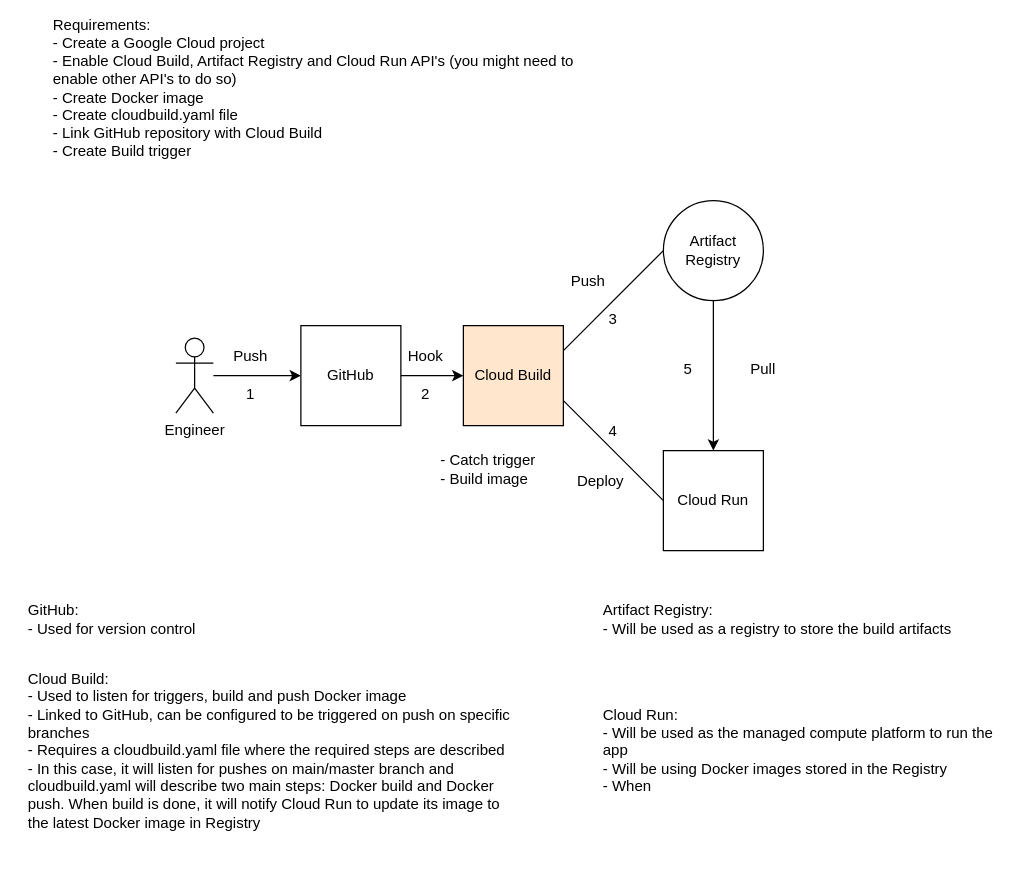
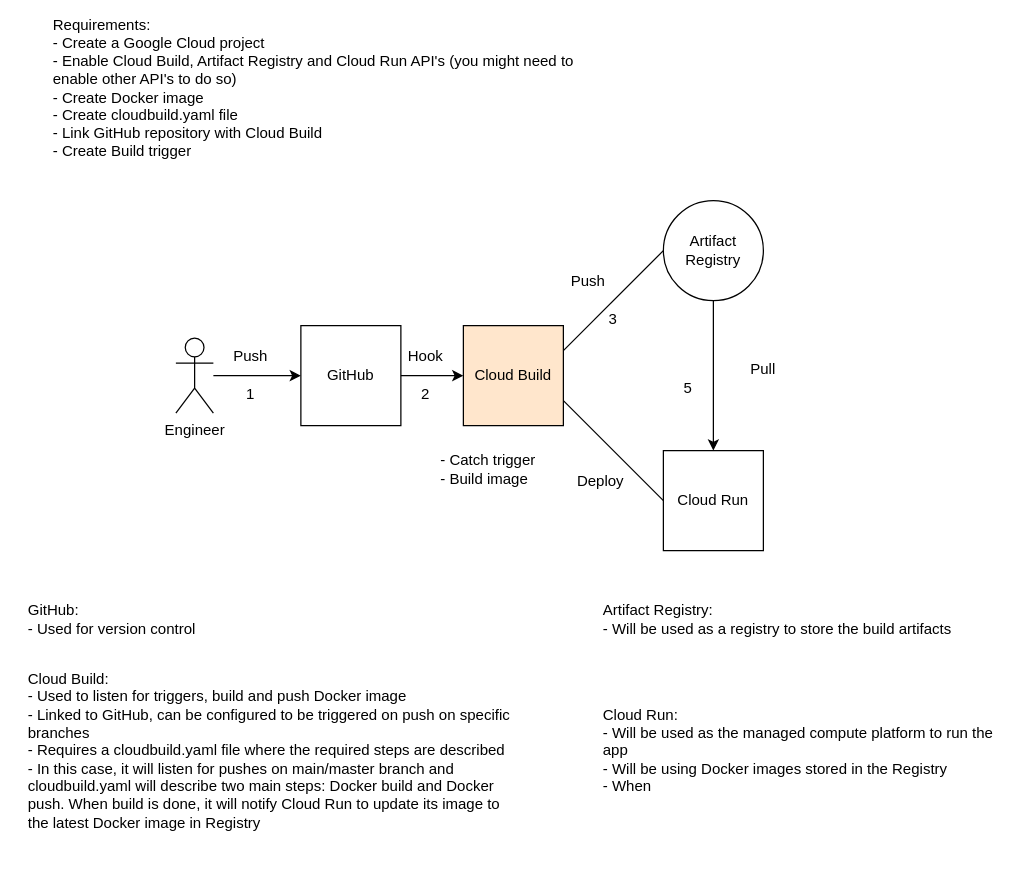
  <mxCell id="0" />
  <mxCell id="1" parent="0" />
  <mxCell id="2" value="GitHub" style="whiteSpace=wrap;html=1;aspect=fixed;" vertex="1" parent="1"><mxGeometry x="240" y="260" width="80" height="80" as="geometry" /></mxCell>
  <mxCell id="3" value="Engineer" style="shape=umlActor;verticalLabelPosition=bottom;verticalAlign=top;html=1;outlineConnect=0;" vertex="1" parent="1"><mxGeometry x="140" y="270" width="30" height="60" as="geometry" /></mxCell>
  <mxCell id="4" value="Cloud Build" style="whiteSpace=wrap;html=1;aspect=fixed;fillColor=#ffe6cc;" vertex="1" parent="1"><mxGeometry x="370" y="260" width="80" height="80" as="geometry" /></mxCell>
  <mxCell id="5" value="Artifact Registry" style="ellipse;whiteSpace=wrap;html=1;aspect=fixed;" vertex="1" parent="1"><mxGeometry x="530" y="160" width="80" height="80" as="geometry" /></mxCell>
  <mxCell id="6" value="Cloud Run" style="whiteSpace=wrap;html=1;aspect=fixed;" vertex="1" parent="1"><mxGeometry x="530" y="360" width="80" height="80" as="geometry" /></mxCell>
  <mxCell id="7" value="- Catch trigger&lt;div&gt;- Build image&lt;/div&gt;" style="text;html=1;align=left;verticalAlign=middle;whiteSpace=wrap;rounded=0;" vertex="1" parent="1"><mxGeometry x="350" y="350" width="90" height="50" as="geometry" /></mxCell>
  <mxCell id="8" value="" style="endArrow=none;html=1;rounded=0;exitX=1;exitY=0.25;exitDx=0;exitDy=0;entryX=0;entryY=0.5;entryDx=0;entryDy=0;" edge="1" parent="1" source="4" target="5"><mxGeometry width="50" height="50" relative="1" as="geometry"><mxPoint x="490" y="360" as="sourcePoint" /><mxPoint x="540" y="310" as="targetPoint" /></mxGeometry></mxCell>
  <mxCell id="9" value="" style="endArrow=none;html=1;rounded=0;exitX=1;exitY=0.75;exitDx=0;exitDy=0;entryX=0;entryY=0.5;entryDx=0;entryDy=0;" edge="1" parent="1" source="4" target="6"><mxGeometry width="50" height="50" relative="1" as="geometry"><mxPoint x="490" y="360" as="sourcePoint" /><mxPoint x="540" y="310" as="targetPoint" /></mxGeometry></mxCell>
  <mxCell id="10" value="" style="endArrow=classic;html=1;rounded=0;exitX=1;exitY=0.5;exitDx=0;exitDy=0;entryX=0;entryY=0.5;entryDx=0;entryDy=0;" edge="1" parent="1" source="2" target="4"><mxGeometry width="50" height="50" relative="1" as="geometry"><mxPoint x="490" y="360" as="sourcePoint" /><mxPoint x="370" y="300" as="targetPoint" /></mxGeometry></mxCell>
  <mxCell id="11" value="" style="endArrow=classic;html=1;rounded=0;entryX=0;entryY=0.5;entryDx=0;entryDy=0;" edge="1" parent="1" source="3" target="2"><mxGeometry width="50" height="50" relative="1" as="geometry"><mxPoint x="490" y="360" as="sourcePoint" /><mxPoint x="540" y="310" as="targetPoint" /></mxGeometry></mxCell>
  <mxCell id="12" value="Push" style="text;html=1;align=center;verticalAlign=middle;whiteSpace=wrap;rounded=0;" vertex="1" parent="1"><mxGeometry x="170" y="270" width="60" height="30" as="geometry" /></mxCell>
  <mxCell id="13" value="Hook" style="text;html=1;align=center;verticalAlign=middle;whiteSpace=wrap;rounded=0;" vertex="1" parent="1"><mxGeometry x="310" y="270" width="60" height="30" as="geometry" /></mxCell>
  <mxCell id="14" value="Push" style="text;html=1;align=center;verticalAlign=middle;whiteSpace=wrap;rounded=0;" vertex="1" parent="1"><mxGeometry x="440" y="210" width="60" height="30" as="geometry" /></mxCell>
  <mxCell id="15" value="Deploy" style="text;html=1;align=center;verticalAlign=middle;whiteSpace=wrap;rounded=0;" vertex="1" parent="1"><mxGeometry x="450" y="370" width="60" height="30" as="geometry" /></mxCell>
  <mxCell id="16" value="" style="endArrow=classic;html=1;rounded=0;exitX=0.5;exitY=1;exitDx=0;exitDy=0;entryX=0.5;entryY=0;entryDx=0;entryDy=0;" edge="1" parent="1" source="5" target="6"><mxGeometry width="50" height="50" relative="1" as="geometry"><mxPoint x="490" y="360" as="sourcePoint" /><mxPoint x="540" y="310" as="targetPoint" /></mxGeometry></mxCell>
  <mxCell id="17" value="Pull" style="text;html=1;align=center;verticalAlign=middle;whiteSpace=wrap;rounded=0;" vertex="1" parent="1"><mxGeometry x="580" y="280" width="60" height="30" as="geometry" /></mxCell>
  <mxCell id="18" value="Requirements:&lt;div&gt;- Create a Google Cloud project&lt;/div&gt;&lt;div&gt;- Enable Cloud Build, Artifact Registry and Cloud Run API's (you might need to enable other API's to do so)&lt;div&gt;- Create Docker image&lt;/div&gt;&lt;/div&gt;&lt;div&gt;- Create cloudbuild.yaml file&lt;/div&gt;- Link GitHub repository with Cloud Build&lt;div&gt;- Create Build trigger&lt;/div&gt;" style="text;html=1;align=left;verticalAlign=middle;whiteSpace=wrap;rounded=0;" vertex="1" parent="1"><mxGeometry x="40" y="20" width="440" height="100" as="geometry" /></mxCell>
  <mxCell id="19" value="1" style="text;html=1;align=center;verticalAlign=middle;whiteSpace=wrap;rounded=0;" vertex="1" parent="1"><mxGeometry x="170" y="300" width="60" height="30" as="geometry" /></mxCell>
  <mxCell id="20" value="2" style="text;html=1;align=center;verticalAlign=middle;whiteSpace=wrap;rounded=0;" vertex="1" parent="1"><mxGeometry x="320" y="300" width="40" height="30" as="geometry" /></mxCell>
  <mxCell id="21" value="3" style="text;html=1;align=center;verticalAlign=middle;whiteSpace=wrap;rounded=0;" vertex="1" parent="1"><mxGeometry x="460" y="240" width="60" height="30" as="geometry" /></mxCell>
- <mxCell id="22" value="4" style="text;html=1;align=center;verticalAlign=middle;whiteSpace=wrap;rounded=0;" vertex="1" parent="1"><mxGeometry x="460" y="330" width="60" height="30" as="geometry" /></mxCell>
- <mxCell id="23" value="5" style="text;html=1;align=center;verticalAlign=middle;whiteSpace=wrap;rounded=0;" vertex="1" parent="1"><mxGeometry x="530" y="280" width="40" height="30" as="geometry" /></mxCell>
+ <mxCell id="23" value="5" style="text;html=1;align=center;verticalAlign=middle;whiteSpace=wrap;rounded=0;" vertex="1" parent="1"><mxGeometry x="530" y="295" width="40" height="30" as="geometry" /></mxCell>
  <mxCell id="24" value="GitHub:&lt;div&gt;- Used for version control&lt;/div&gt;" style="text;html=1;align=left;verticalAlign=middle;whiteSpace=wrap;rounded=0;" vertex="1" parent="1"><mxGeometry x="20" y="480" width="200" height="30" as="geometry" /></mxCell>
  <mxCell id="25" value="Cloud Build:&lt;div&gt;- Used to listen for triggers, build and push Docker image&lt;/div&gt;&lt;div&gt;- Linked to GitHub, can be configured to be triggered on push on specific branches&lt;/div&gt;&lt;div&gt;- Requires a cloudbuild.yaml file where the required steps are described&lt;/div&gt;&lt;div&gt;- In this case, it will listen for pushes on main/master branch and cloudbuild.yaml will describe two main steps: Docker build and Docker push. When build is done, it will notify Cloud Run to update its image to the latest Docker image in Registry&lt;/div&gt;" style="text;html=1;align=left;verticalAlign=middle;whiteSpace=wrap;rounded=0;" vertex="1" parent="1"><mxGeometry x="20" y="510" width="390" height="180" as="geometry" /></mxCell>
  <mxCell id="26" value="Artifact Registry:&lt;div&gt;- Will be used as a registry to store the build artifacts&lt;/div&gt;" style="text;html=1;align=left;verticalAlign=middle;whiteSpace=wrap;rounded=0;" vertex="1" parent="1"><mxGeometry x="480" y="480" width="300" height="30" as="geometry" /></mxCell>
  <mxCell id="27" value="Cloud Run:&lt;div&gt;- Will be used as the managed compute platform to run the app&lt;/div&gt;&lt;div&gt;- Will be using Docker images stored in the Registry&lt;/div&gt;&lt;div&gt;- When&lt;/div&gt;" style="text;html=1;align=left;verticalAlign=middle;whiteSpace=wrap;rounded=0;" vertex="1" parent="1"><mxGeometry x="480" y="560" width="320" height="80" as="geometry" /></mxCell>
